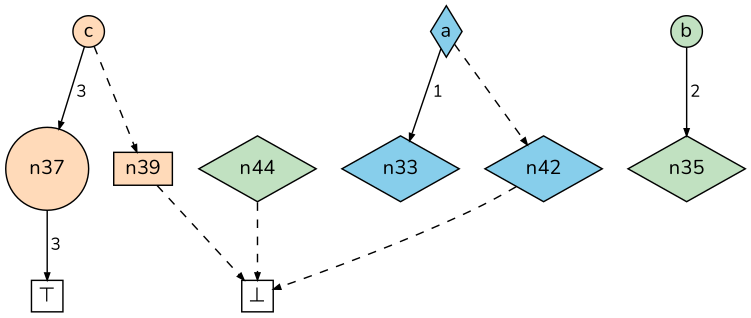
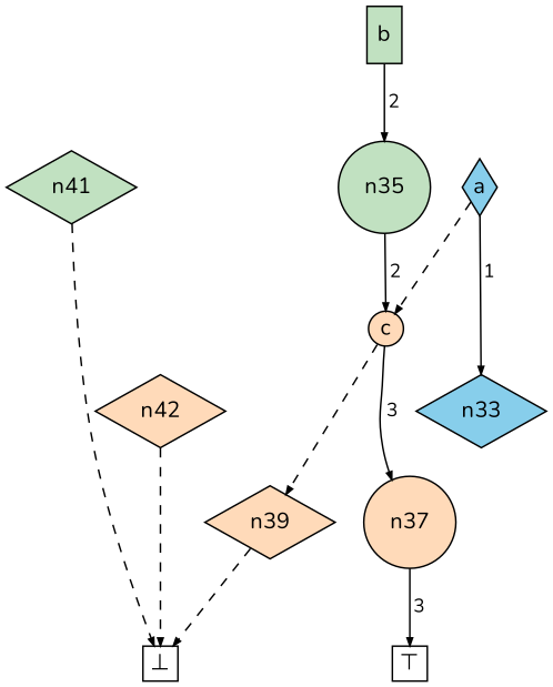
  digraph {
    fontname=Nunito
    node [fillcolor=peachpuff fontname=Nunito shape=diamond style=filled]
    edge [arrowhead=normal arrowsize=0.5 color="#555" fontname=Nunito]
    n37 [height=0.15 shape=circle width=0.15]
-   n39 [height=0.15 shape=box width=0.15]
-   n35 [fillcolor="#C1E1C1" height=0.15 width=0.15]
-   n41 [fillcolor="#C1E1C1" height=0.15 width=0.15 label=n44]
+   n39 [height=0.15 width=0.15]
+   n35 [fillcolor="#C1E1C1" height=0.15 shape=circle width=0.15]
+   n41 [fillcolor="#C1E1C1" height=0.15 width=0.15]
    n32 [fillcolor=skyblue fixedsize=true label=a width=0.3]
    n33 [fillcolor=skyblue height=0.15 width=0.15]
-   n42 [fillcolor=skyblue height=0.15 width=0.15]
-   n34 [fillcolor="#C1E1C1" fixedsize=true label=b shape=circle width=0.3]
+   n42 [height=0.15 width=0.15]
+   n34 [fillcolor="#C1E1C1" fixedsize=true label=b shape=box width=0.3]
    n36 [fixedsize=true label=c shape=circle width=0.3]
    n38 [fixedsize=true height=0.3 label="⊤" shape=box width=0.3 fillcolor="" style=""]
    n40 [fixedsize=true height=0.3 label="⊥" shape=box width=0.3 fillcolor="" style=""]
    subgraph sub_1 {
      rank=same
      n37
      n39
    }
    subgraph sub_2 {
      rank=same
      n34
    }
    subgraph sub_3 {
      rank=same
      n35
      n41
    }
    subgraph sub_4 {
      rank=same
      n32
    }
    subgraph sub_5 {
      rank=same
      n33
      n42
    }
    subgraph sub_6 {
      rank=same
      n36
    }
    n37 -> n38 [fontcolor=black fontsize=12 label=" 3 " labelangle=-30]
    n39 -> n40 [style=dashed]
+   n35 -> n36 [fontcolor=black fontsize=12 label=" 2 " labelangle=-30]
    n41 -> n40 [style=dashed]
    n32 -> n33 [fontcolor=black fontsize=12 label=" 1 " labelangle=-30]
-   n32 -> n42 [style=dashed]
+   n32 -> n36 [style=dashed]
    n42 -> n40 [style=dashed]
    n34 -> n35 [fontcolor=black fontsize=12 label=" 2 " labelangle=-30]
    n36 -> n37 [fontcolor=black fontsize=12 label=" 3 " labelangle=-30]
    n36 -> n39 [style=dashed]
  }
